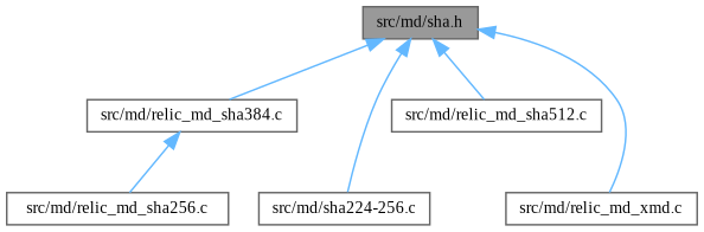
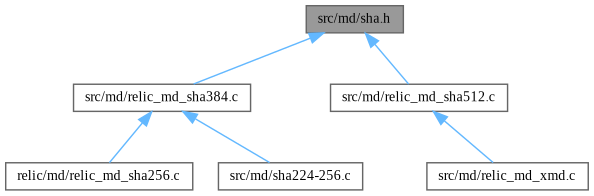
  digraph {
    fontname="Liberation Serif"
    node [color=grey40 fillcolor=white fontname="Liberation Serif" fontsize=10 shape=box style=filled]
    edge [color=steelblue1 dir=back fontname="Liberation Serif" fontsize=10 labelfontname=Helvetica labelfontsize=10 style=solid]
    n1 [color=gray40 fillcolor=grey60 fontcolor=black height=0.2 label="src/md/sha.h" width=0.4]
    n2 [height=0.2 label="src/md/relic_md_sha384.c" width=0.4]
    n3 [height=0.2 label="src/md/relic_md_sha512.c" width=0.4]
    n4 [height=0.2 label="src/md/relic_md_xmd.c" width=0.4]
    n5 [height=0.2 label="src/md/sha224-256.c" width=0.4]
-   n6 [height=0.2 label="src/md/relic_md_sha256.c" width=0.4]
+   n6 [height=0.2 label="relic/md/relic_md_sha256.c" width=0.4]
    n1 -> n2
    n1 -> n3
-   n1 -> n4
-   n1 -> n5
+   n3 -> n4
+   n2 -> n5
    n2 -> n6
  }
